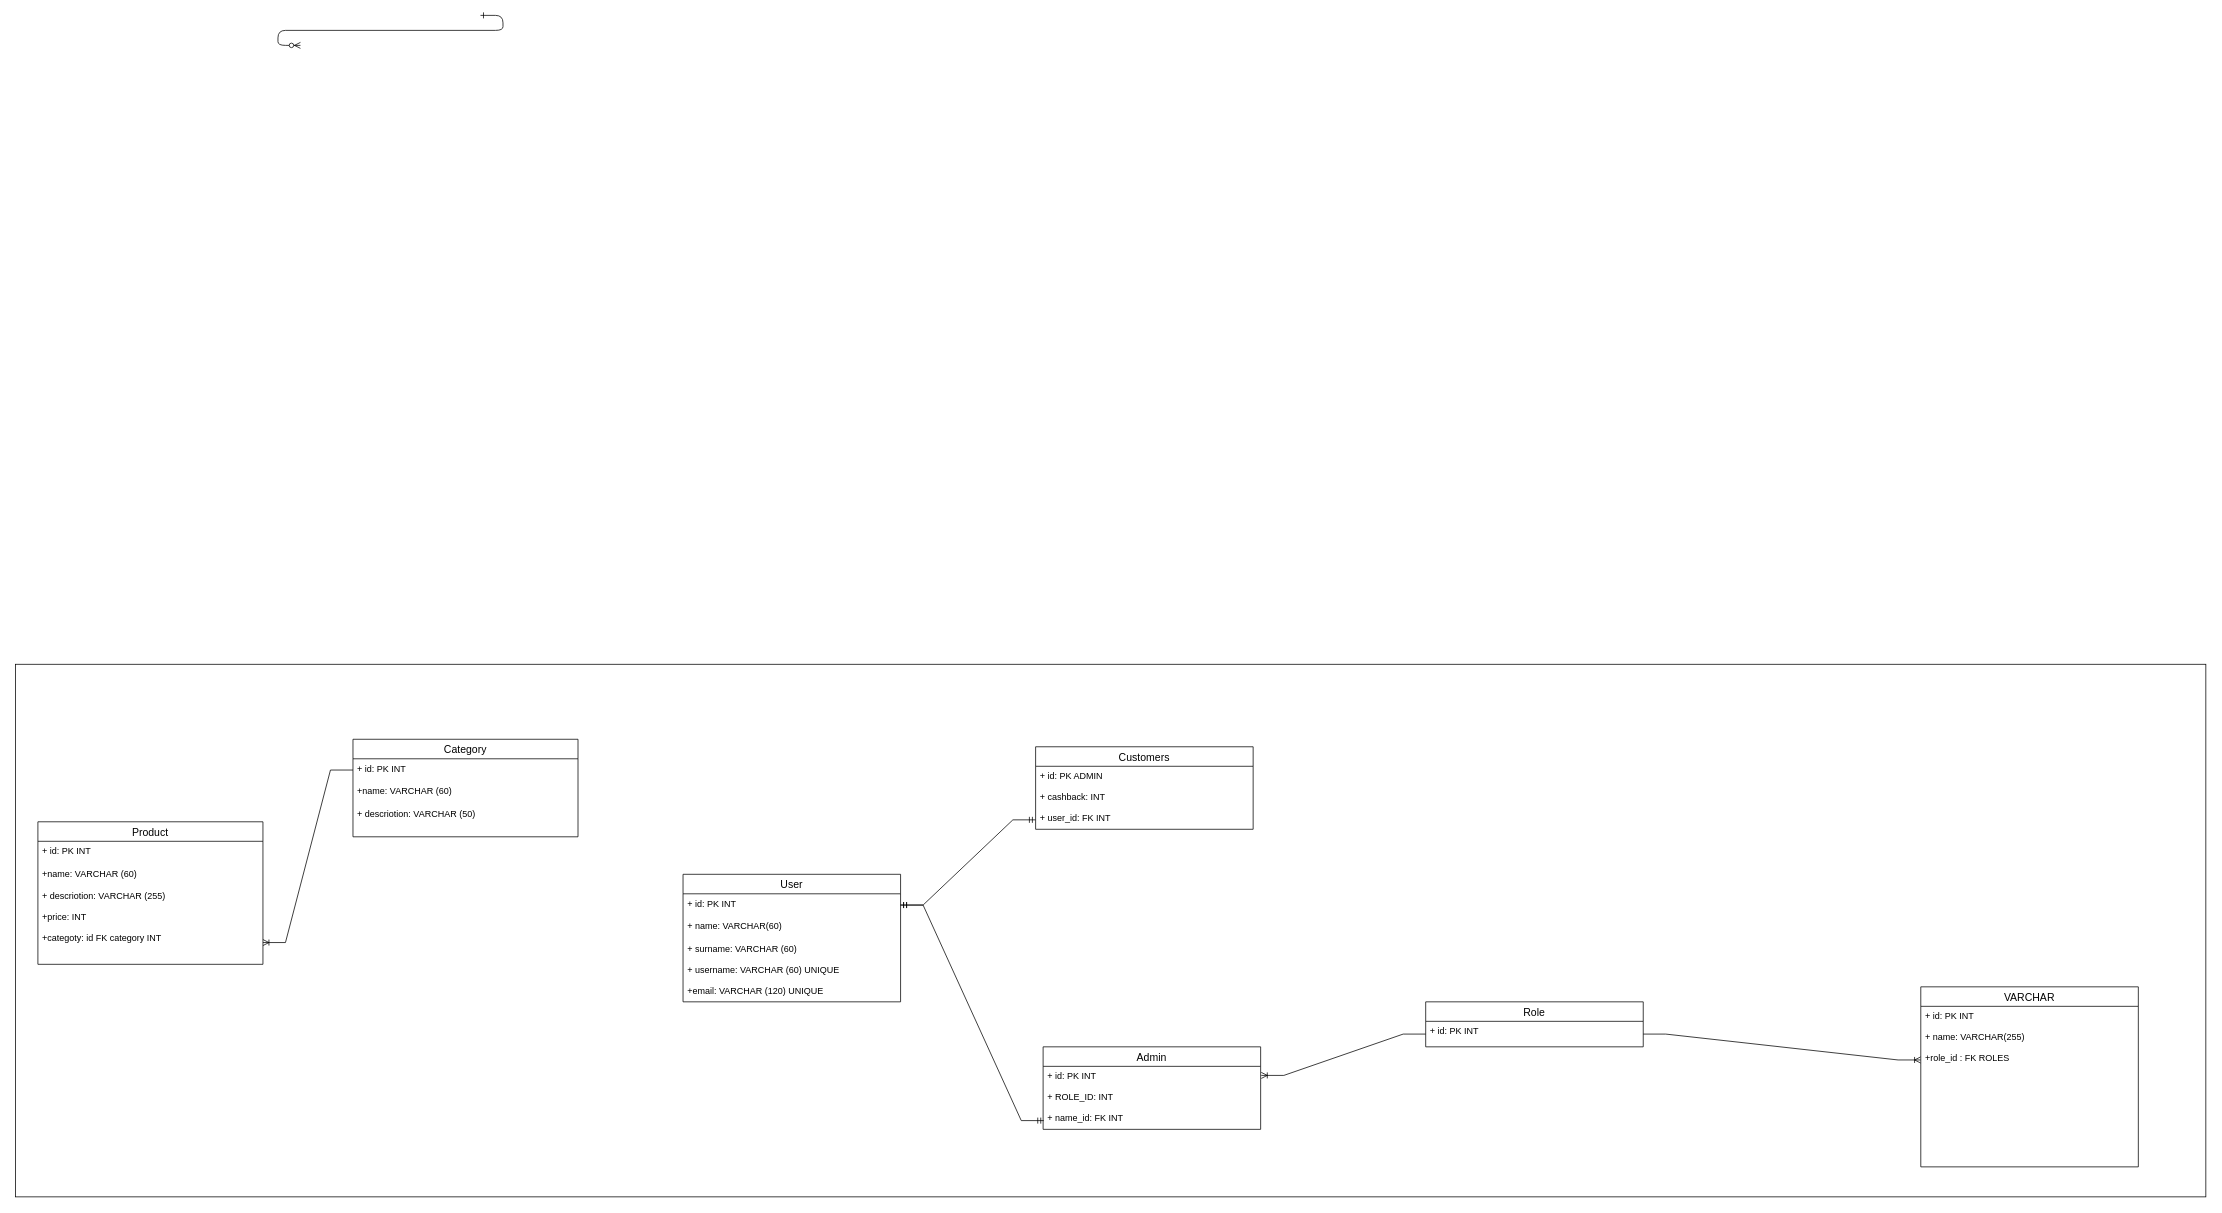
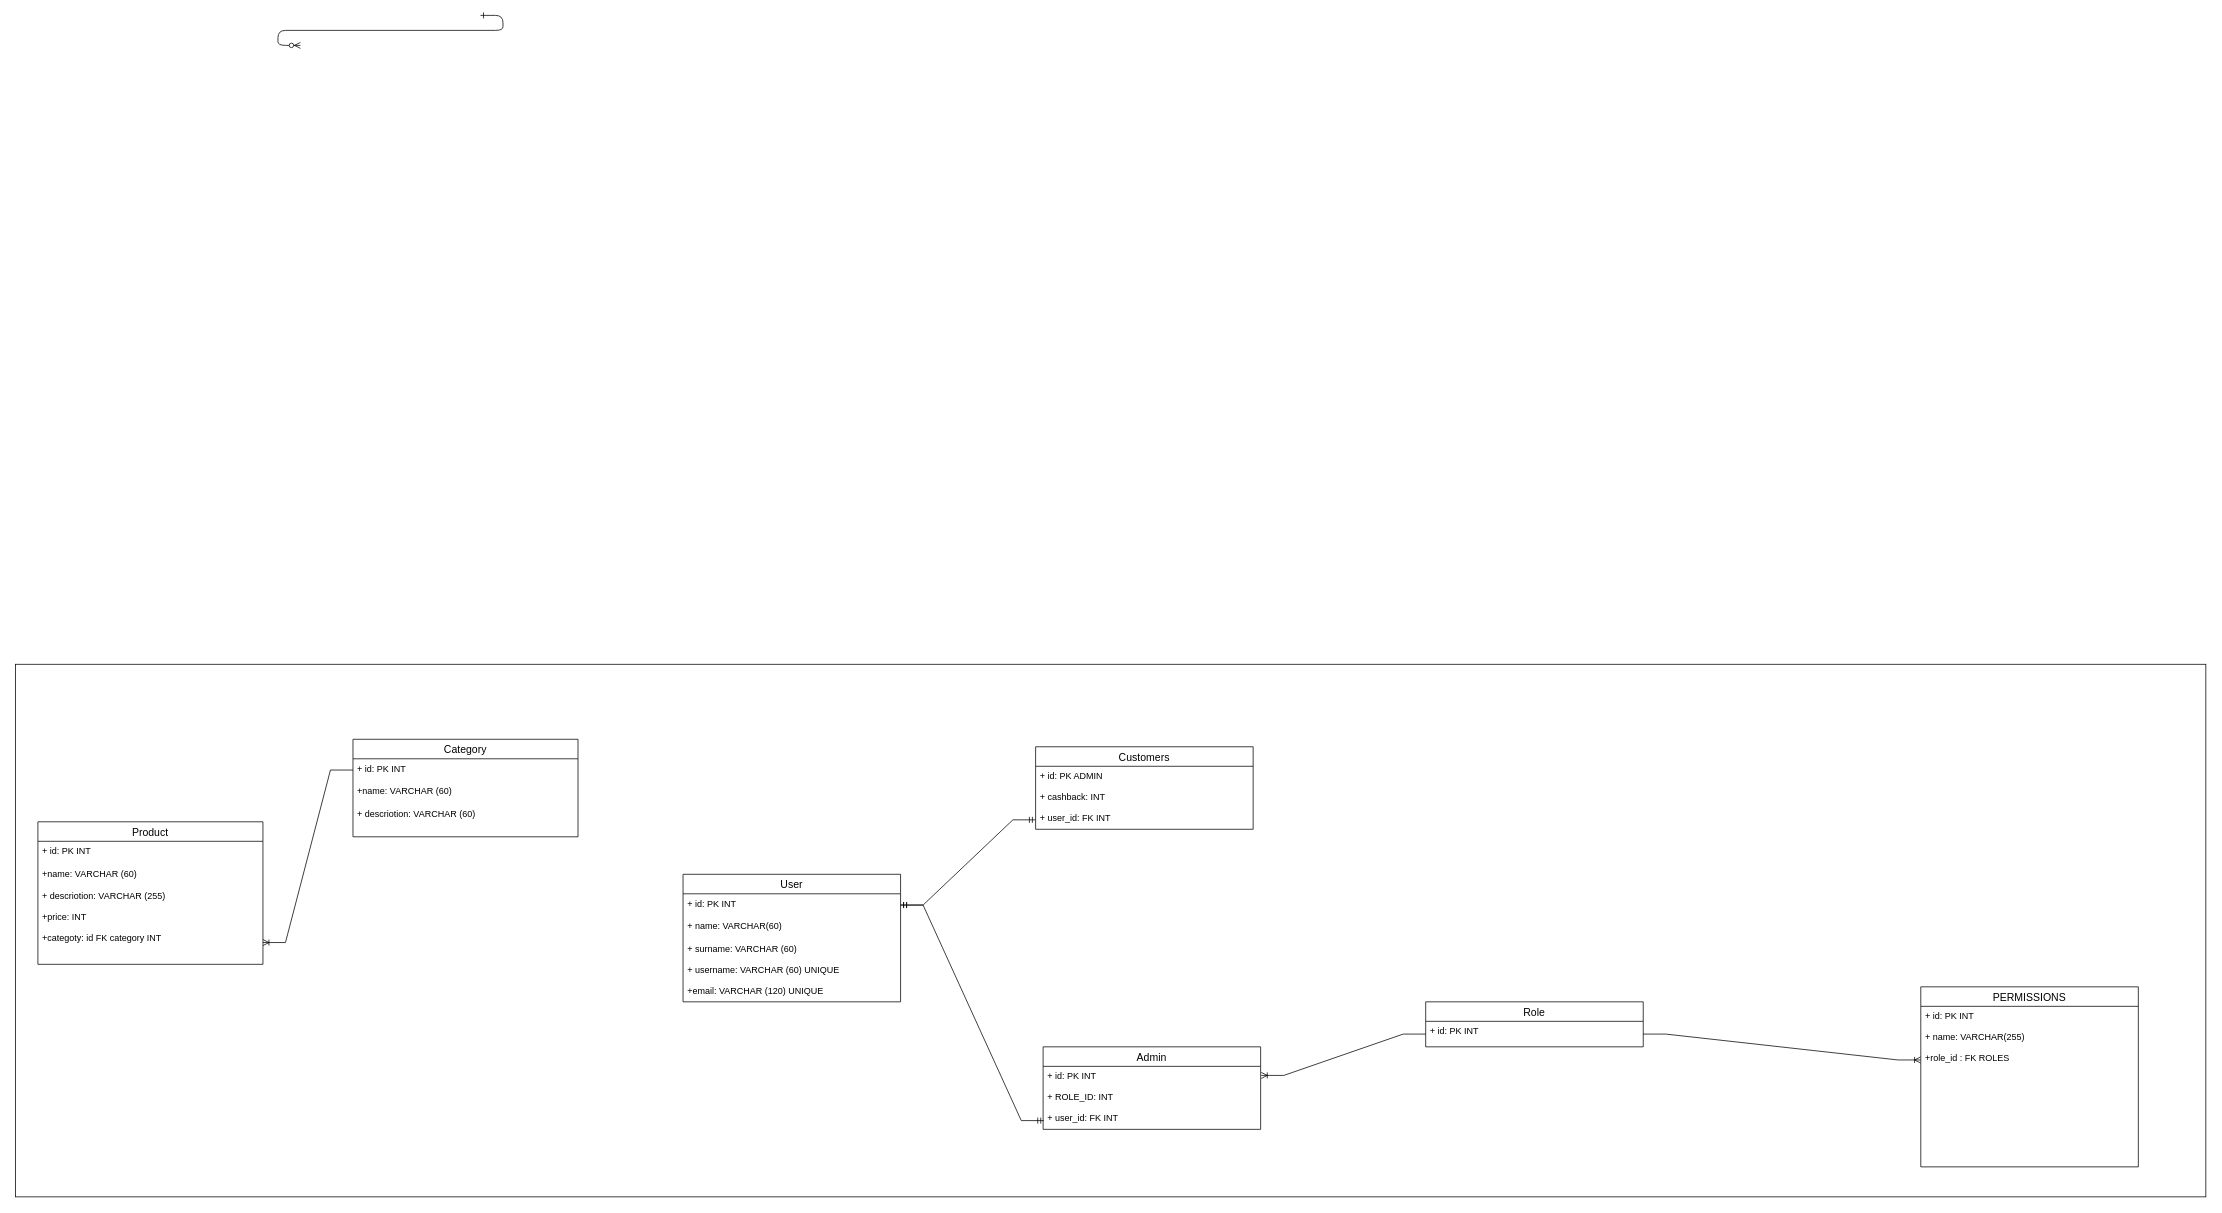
  <mxCell id="0" />
  <mxCell id="1" parent="0" />
  <mxCell id="2" value="" style="edgeStyle=entityRelationEdgeStyle;endArrow=ERzeroToMany;startArrow=ERone;endFill=1;startFill=0;" parent="1" edge="1"><mxGeometry width="100" height="100" relative="1" as="geometry"><mxPoint x="640" y="20" as="sourcePoint" /><mxPoint x="400" y="60" as="targetPoint" /></mxGeometry></mxCell>
  <mxCell id="3" value="" style="rounded=0;whiteSpace=wrap;html=1;" vertex="1" parent="1"><mxGeometry x="20" y="885" width="2920" height="710" as="geometry" /></mxCell>
  <mxCell id="4" value="Product" style="swimlane;fontStyle=0;childLayout=stackLayout;horizontal=1;startSize=26;horizontalStack=0;resizeParent=1;resizeParentMax=0;resizeLast=0;collapsible=1;marginBottom=0;align=center;fontSize=14;" vertex="1" parent="1"><mxGeometry x="50" y="1095" width="300" height="190" as="geometry" /></mxCell>
  <mxCell id="5" value="+ id: PK INT" style="text;strokeColor=none;fillColor=none;spacingLeft=4;spacingRight=4;overflow=hidden;rotatable=0;points=[[0,0.5],[1,0.5]];portConstraint=eastwest;fontSize=12;" vertex="1" parent="4"><mxGeometry y="26" width="300" height="30" as="geometry" /></mxCell>
  <mxCell id="6" value="+name: VARCHAR (60)" style="text;strokeColor=none;fillColor=none;spacingLeft=4;spacingRight=4;overflow=hidden;rotatable=0;points=[[0,0.5],[1,0.5]];portConstraint=eastwest;fontSize=12;" vertex="1" parent="4"><mxGeometry y="56" width="300" height="30" as="geometry" /></mxCell>
  <mxCell id="7" value="+ descriotion: VARCHAR (255)&#10;&#10;+price: INT&#10;&#10;+categoty: id FK category INT" style="text;strokeColor=none;fillColor=none;spacingLeft=4;spacingRight=4;overflow=hidden;rotatable=0;points=[[0,0.5],[1,0.5]];portConstraint=eastwest;fontSize=12;" vertex="1" parent="4"><mxGeometry y="86" width="300" height="104" as="geometry" /></mxCell>
  <mxCell id="8" value="Category" style="swimlane;fontStyle=0;childLayout=stackLayout;horizontal=1;startSize=26;horizontalStack=0;resizeParent=1;resizeParentMax=0;resizeLast=0;collapsible=1;marginBottom=0;align=center;fontSize=14;" vertex="1" parent="1"><mxGeometry x="470" y="985" width="300" height="130" as="geometry" /></mxCell>
  <mxCell id="9" value="+ id: PK INT" style="text;strokeColor=none;fillColor=none;spacingLeft=4;spacingRight=4;overflow=hidden;rotatable=0;points=[[0,0.5],[1,0.5]];portConstraint=eastwest;fontSize=12;" vertex="1" parent="8"><mxGeometry y="26" width="300" height="30" as="geometry" /></mxCell>
  <mxCell id="10" value="+name: VARCHAR (60)" style="text;strokeColor=none;fillColor=none;spacingLeft=4;spacingRight=4;overflow=hidden;rotatable=0;points=[[0,0.5],[1,0.5]];portConstraint=eastwest;fontSize=12;" vertex="1" parent="8"><mxGeometry y="56" width="300" height="30" as="geometry" /></mxCell>
- <mxCell id="11" value="+ descriotion: VARCHAR (50)&#10;" style="text;strokeColor=none;fillColor=none;spacingLeft=4;spacingRight=4;overflow=hidden;rotatable=0;points=[[0,0.5],[1,0.5]];portConstraint=eastwest;fontSize=12;" vertex="1" parent="8"><mxGeometry y="86" width="300" height="44" as="geometry" /></mxCell>
+ <mxCell id="11" value="+ descriotion: VARCHAR (60)&#10;" style="text;strokeColor=none;fillColor=none;spacingLeft=4;spacingRight=4;overflow=hidden;rotatable=0;points=[[0,0.5],[1,0.5]];portConstraint=eastwest;fontSize=12;" vertex="1" parent="8"><mxGeometry y="86" width="300" height="44" as="geometry" /></mxCell>
  <mxCell id="12" value="" style="edgeStyle=entityRelationEdgeStyle;fontSize=12;html=1;endArrow=ERoneToMany;rounded=0;entryX=1;entryY=0.721;entryDx=0;entryDy=0;entryPerimeter=0;" edge="1" parent="1" source="9" target="7"><mxGeometry width="100" height="100" relative="1" as="geometry"><mxPoint x="430" y="1025" as="sourcePoint" /><mxPoint x="400" y="1265" as="targetPoint" /></mxGeometry></mxCell>
  <mxCell id="13" value="User" style="swimlane;fontStyle=0;childLayout=stackLayout;horizontal=1;startSize=26;horizontalStack=0;resizeParent=1;resizeParentMax=0;resizeLast=0;collapsible=1;marginBottom=0;align=center;fontSize=14;" vertex="1" parent="1"><mxGeometry x="910" y="1165" width="290" height="170" as="geometry" /></mxCell>
  <mxCell id="14" value="+ id: PK INT" style="text;strokeColor=none;fillColor=none;spacingLeft=4;spacingRight=4;overflow=hidden;rotatable=0;points=[[0,0.5],[1,0.5]];portConstraint=eastwest;fontSize=12;" vertex="1" parent="13"><mxGeometry y="26" width="290" height="30" as="geometry" /></mxCell>
  <mxCell id="15" value="+ name: VARCHAR(60)" style="text;strokeColor=none;fillColor=none;spacingLeft=4;spacingRight=4;overflow=hidden;rotatable=0;points=[[0,0.5],[1,0.5]];portConstraint=eastwest;fontSize=12;" vertex="1" parent="13"><mxGeometry y="56" width="290" height="30" as="geometry" /></mxCell>
  <mxCell id="16" value="+ surname: VARCHAR (60)&#10; &#10;+ username: VARCHAR (60) UNIQUE&#10;&#10;+email: VARCHAR (120) UNIQUE" style="text;strokeColor=none;fillColor=none;spacingLeft=4;spacingRight=4;overflow=hidden;rotatable=0;points=[[0,0.5],[1,0.5]];portConstraint=eastwest;fontSize=12;" vertex="1" parent="13"><mxGeometry y="86" width="290" height="84" as="geometry" /></mxCell>
  <mxCell id="17" value="Customers" style="swimlane;fontStyle=0;childLayout=stackLayout;horizontal=1;startSize=26;horizontalStack=0;resizeParent=1;resizeParentMax=0;resizeLast=0;collapsible=1;marginBottom=0;align=center;fontSize=14;" vertex="1" parent="1"><mxGeometry x="1380" y="995" width="290" height="110" as="geometry" /></mxCell>
  <mxCell id="18" value="+ id: PK ADMIN&#10;&#10;+ cashback: INT&#10;&#10;+ user_id: FK INT" style="text;strokeColor=none;fillColor=none;spacingLeft=4;spacingRight=4;overflow=hidden;rotatable=0;points=[[0,0.5],[1,0.5]];portConstraint=eastwest;fontSize=12;" vertex="1" parent="17"><mxGeometry y="26" width="290" height="84" as="geometry" /></mxCell>
  <mxCell id="19" value="" style="edgeStyle=entityRelationEdgeStyle;fontSize=12;html=1;endArrow=ERmandOne;startArrow=ERmandOne;rounded=0;exitX=1;exitY=0.5;exitDx=0;exitDy=0;entryX=-0.001;entryY=0.85;entryDx=0;entryDy=0;entryPerimeter=0;" edge="1" parent="1" source="14" target="18"><mxGeometry width="100" height="100" relative="1" as="geometry"><mxPoint x="1200" y="1240" as="sourcePoint" /><mxPoint x="1300" y="1140" as="targetPoint" /></mxGeometry></mxCell>
  <mxCell id="20" value="Admin" style="swimlane;fontStyle=0;childLayout=stackLayout;horizontal=1;startSize=26;horizontalStack=0;resizeParent=1;resizeParentMax=0;resizeLast=0;collapsible=1;marginBottom=0;align=center;fontSize=14;" vertex="1" parent="1"><mxGeometry x="1390" y="1395" width="290" height="110" as="geometry" /></mxCell>
- <mxCell id="21" value="+ id: PK INT&#10;&#10;+ ROLE_ID: INT&#10;&#10;+ name_id: FK INT" style="text;strokeColor=none;fillColor=none;spacingLeft=4;spacingRight=4;overflow=hidden;rotatable=0;points=[[0,0.5],[1,0.5]];portConstraint=eastwest;fontSize=12;" vertex="1" parent="20"><mxGeometry y="26" width="290" height="84" as="geometry" /></mxCell>
+ <mxCell id="21" value="+ id: PK INT&#10;&#10;+ ROLE_ID: INT&#10;&#10;+ user_id: FK INT" style="text;strokeColor=none;fillColor=none;spacingLeft=4;spacingRight=4;overflow=hidden;rotatable=0;points=[[0,0.5],[1,0.5]];portConstraint=eastwest;fontSize=12;" vertex="1" parent="20"><mxGeometry y="26" width="290" height="84" as="geometry" /></mxCell>
  <mxCell id="22" value="" style="edgeStyle=entityRelationEdgeStyle;fontSize=12;html=1;endArrow=ERmandOne;startArrow=ERmandOne;rounded=0;exitX=1;exitY=0.5;exitDx=0;exitDy=0;entryX=0.003;entryY=0.861;entryDx=0;entryDy=0;entryPerimeter=0;" edge="1" parent="1" source="14" target="21"><mxGeometry width="100" height="100" relative="1" as="geometry"><mxPoint x="1520" y="1315" as="sourcePoint" /><mxPoint x="1620" y="1215" as="targetPoint" /></mxGeometry></mxCell>
  <mxCell id="23" value="Role" style="swimlane;fontStyle=0;childLayout=stackLayout;horizontal=1;startSize=26;horizontalStack=0;resizeParent=1;resizeParentMax=0;resizeLast=0;collapsible=1;marginBottom=0;align=center;fontSize=14;" vertex="1" parent="1"><mxGeometry x="1900" y="1335" width="290" height="60" as="geometry" /></mxCell>
  <mxCell id="24" value="+ id: PK INT&#10;&#10;" style="text;strokeColor=none;fillColor=none;spacingLeft=4;spacingRight=4;overflow=hidden;rotatable=0;points=[[0,0.5],[1,0.5]];portConstraint=eastwest;fontSize=12;" vertex="1" parent="23"><mxGeometry y="26" width="290" height="34" as="geometry" /></mxCell>
  <mxCell id="25" value="" style="edgeStyle=entityRelationEdgeStyle;fontSize=12;html=1;endArrow=ERoneToMany;rounded=0;exitX=0;exitY=0.5;exitDx=0;exitDy=0;entryX=1.003;entryY=0.144;entryDx=0;entryDy=0;entryPerimeter=0;" edge="1" parent="1" source="24" target="21"><mxGeometry width="100" height="100" relative="1" as="geometry"><mxPoint x="1750" y="1395" as="sourcePoint" /><mxPoint x="1720" y="1435" as="targetPoint" /></mxGeometry></mxCell>
- <mxCell id="26" value="VARCHAR" style="swimlane;fontStyle=0;childLayout=stackLayout;horizontal=1;startSize=26;horizontalStack=0;resizeParent=1;resizeParentMax=0;resizeLast=0;collapsible=1;marginBottom=0;align=center;fontSize=14;" vertex="1" parent="1"><mxGeometry x="2560" y="1315" width="290" height="240" as="geometry" /></mxCell>
+ <mxCell id="26" value="PERMISSIONS" style="swimlane;fontStyle=0;childLayout=stackLayout;horizontal=1;startSize=26;horizontalStack=0;resizeParent=1;resizeParentMax=0;resizeLast=0;collapsible=1;marginBottom=0;align=center;fontSize=14;" vertex="1" parent="1"><mxGeometry x="2560" y="1315" width="290" height="240" as="geometry" /></mxCell>
  <mxCell id="27" value="+ id: PK INT&#10;&#10;+ name: VARCHAR(255)&#10;&#10;+role_id : FK ROLES" style="text;strokeColor=none;fillColor=none;spacingLeft=4;spacingRight=4;overflow=hidden;rotatable=0;points=[[0,0.5],[1,0.5]];portConstraint=eastwest;fontSize=12;" vertex="1" parent="26"><mxGeometry y="26" width="290" height="214" as="geometry" /></mxCell>
  <mxCell id="28" value="" style="edgeStyle=entityRelationEdgeStyle;fontSize=12;html=1;endArrow=ERoneToMany;rounded=0;entryX=-0.001;entryY=0.334;entryDx=0;entryDy=0;entryPerimeter=0;exitX=1;exitY=0.5;exitDx=0;exitDy=0;" edge="1" parent="1" source="24" target="27"><mxGeometry width="100" height="100" relative="1" as="geometry"><mxPoint x="2420" y="1335" as="sourcePoint" /><mxPoint x="2520" y="1235" as="targetPoint" /></mxGeometry></mxCell>
